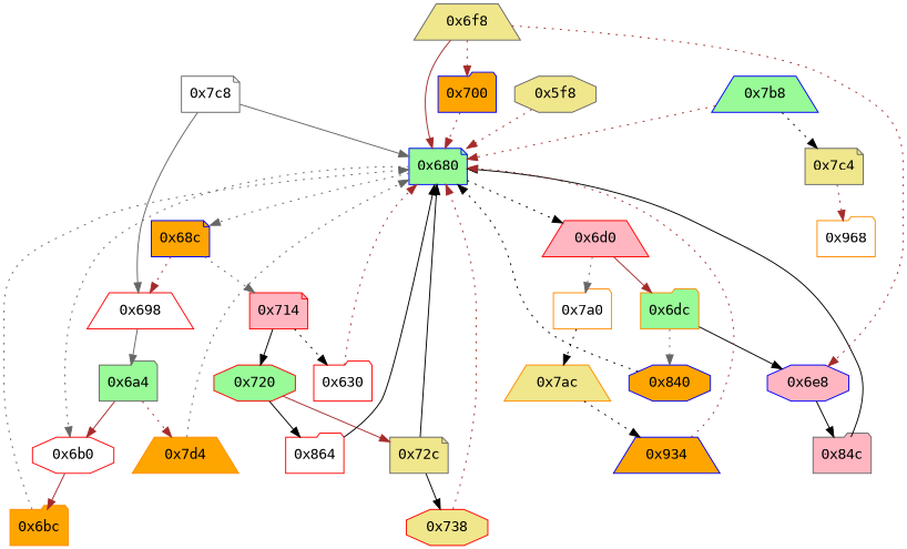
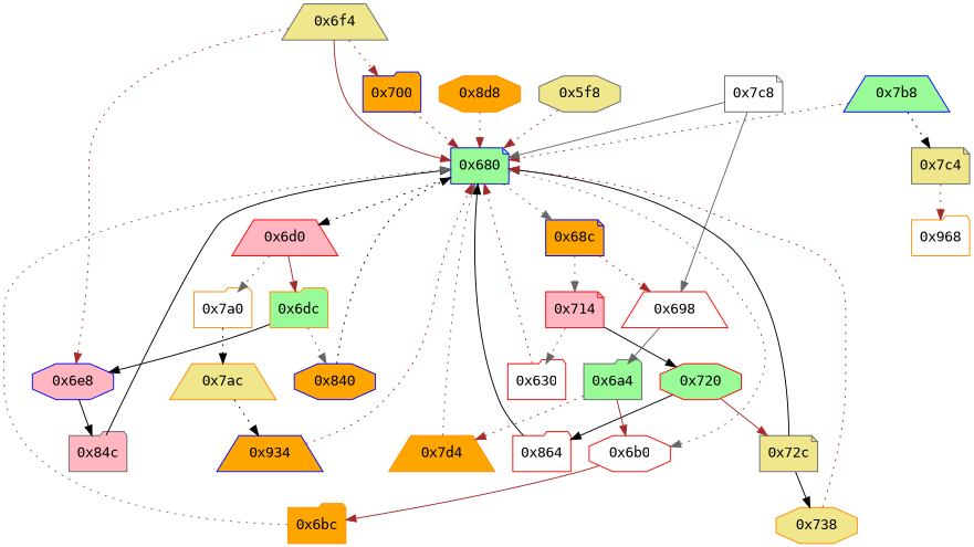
  strict digraph {
    fontname="DejaVu Sans Mono"
    node [color=darkorange fillcolor=orange fontname="DejaVu Sans Mono" opcode="[u'ldr', u'cmp', u'b']" shape=folder style=filled]
    edge [color=brown fontname="DejaVu Sans Mono" style=dotted]
    "0x680" [color=blue fillcolor=palegreen shape=note]
    "0x68c" [color=blue shape=note]
    "0x6d0" [color=red fillcolor=lightpink shape=trapezium]
    "0x6b0" [color=red fillcolor=white shape=octagon]
    "0x714" [color=red fillcolor=lightpink shape=note]
    "0x698" [color=red fillcolor=white shape=trapezium]
    "0x6dc" [fillcolor=palegreen]
    "0x7a0" [fillcolor=white]
    "0x720" [color=red fillcolor=palegreen shape=octagon]
    "0x630" [color=red fillcolor=white opcode="[u'ldr', u'ldr', u'ldr', u'ldr', u'ldr', u'ldr', u'ldr', u'ldr', u'ldr', u'ldr', u'ldr', u'ldr', u'ldr', u'ldr', u'ldr', u'ldr', u'ldr', u'ldr', u'ldr', u'mov']"]
    "0x6a4" [color=gray40 fillcolor=palegreen]
    "0x840" [color=blue opcode="[u'ldr', u'mov', u'b']" shape=octagon]
    "0x6e8" [color=blue fillcolor=lightpink shape=octagon]
    "0x7ac" [fillcolor=khaki shape=trapezium]
    "0x84c" [color=gray40 fillcolor=lightpink opcode="[u'ldrb', u'ldr', u'ldr', u'cmp', u'mov', u'b']"]
-   "0x6f4" [color=gray40 fillcolor=khaki shape=trapezium label="0x6f8"]
+   "0x6f4" [color=gray40 fillcolor=khaki shape=trapezium]
    "0x700" [color=blue opcode="[u'ldr', u'ldr', u'mov', u'mul', u'b']"]
    "0x7d4" [opcode="[u'ldr', u'ldr', u'mov', u'add', u'str', u'ldr', u'ldr', u'ldr', u'sub', u'mul', u'mvn', u'eor', u'and', u'ldr', u'mov', u'ldr', u'cmp', u'mov', u'cmp', u'mov', u'mov', u'cmp', u'mov', u'mov', u'teq', u'mov', u'b']" shape=trapezium]
    "0x6bc" [opcode="[u'ldr', u'ldr', u'mov', u'add', u'b']"]
    "0x934" [color=blue opcode="[u'ldr', u'str', u'str', u'ldr', u'ldrb', u'str', u'ldr', u'ldr', u'ldr', u'ldr', u'cmp', u'mov', u'b']" shape=trapezium]
+   "0x8d8" [opcode="[u'ldr', u'mvn', u'mov', u'ldr', u'rsb', u'mvn', u'mul', u'mvn', u'ldr', u'orr', u'cmn', u'mov', u'ldr', u'cmp', u'mov', u'mov', u'mov', u'cmn', u'mov', u'mov', u'teq', u'mov', u'b']" shape=octagon]
    "0x7b8" [color=blue fillcolor=palegreen shape=trapezium]
    "0x7c4" [color=gray40 fillcolor=khaki opcode="[u'b']" shape=note]
    "0x864" [color=red fillcolor=white opcode="[u'ldr', u'ldr', u'cmp', u'mov', u'mov', u'strb', u'ldr', u'ldr', u'rsb', u'mvn', u'mul', u'ldr', u'mvn', u'ldr', u'mov', u'eor', u'and', u'mov', u'mov', u'cmp', u'mov', u'teq', u'mov', u'mov', u'cmp', u'mov', u'cmp', u'mov', u'b']"]
    "0x7c8" [color=gray40 fillcolor=white opcode="[u'ldr', u'mov', u'b']" shape=note]
    "0x968" [fillcolor=white opcode="[u'ldr', u'ldr', u'add', u'bl', u'mov', u'sub', u'pop']"]
    "0x72c" [color=gray40 fillcolor=khaki shape=note]
-   "0x738" [color=red fillcolor=khaki opcode="[u'ldr', u'ldr', u'ldr', u'sub', u'sub', u'add', u'mul', u'mvn', u'mov', u'eor', u'and', u'ldr', u'mov', u'ldr', u'mov', u'cmp', u'mov', u'teq', u'mov', u'mov', u'cmp', u'mov', u'mov', u'cmp', u'mov', u'b']" shape=octagon]
+   "0x738" [fillcolor=khaki opcode="[u'ldr', u'ldr', u'ldr', u'sub', u'sub', u'add', u'mul', u'mvn', u'mov', u'eor', u'and', u'ldr', u'mov', u'ldr', u'mov', u'cmp', u'mov', u'teq', u'mov', u'mov', u'cmp', u'mov', u'mov', u'cmp', u'mov', u'b']" shape=octagon]
    "0x5f8" [color=gray40 fillcolor=khaki opcode="[u'push', u'add', u'sub', u'str', u'mov', u'mov', u'ldr', u'ldr', u'ldr', u'ldr', u'ldr', u'ldr', u'str', u'b']" shape=octagon]
    "0x680" -> "0x68c" [color=gray40]
    "0x680" -> "0x6d0" [color=black]
    "0x680" -> "0x6b0" [color=gray40]
    "0x68c" -> "0x714" [color=gray40]
    "0x68c" -> "0x698"
    "0x6d0" -> "0x6dc" [style=solid]
    "0x6d0" -> "0x7a0" [color=gray40]
    "0x6b0" -> "0x6bc" [style=solid]
    "0x714" -> "0x720" [color=black style=solid]
-   "0x714" -> "0x630" [color=black]
+   "0x714" -> "0x630" [color=gray40]
    "0x698" -> "0x6a4" [color=gray40 style=solid]
    "0x6dc" -> "0x840" [color=gray40]
    "0x6dc" -> "0x6e8" [color=black style=solid]
    "0x7a0" -> "0x7ac" [color=black]
    "0x720" -> "0x864" [color=black style=solid]
    "0x720" -> "0x72c" [style=solid]
    "0x630" -> "0x680"
    "0x6a4" -> "0x6b0" [style=solid]
    "0x6a4" -> "0x7d4"
    "0x840" -> "0x680" [color=black]
    "0x6e8" -> "0x84c" [color=black style=solid]
    "0x7ac" -> "0x934" [color=black]
    "0x84c" -> "0x680" [color=black style=solid]
    "0x6f4" -> "0x680" [style=solid]
    "0x6f4" -> "0x6e8"
    "0x6f4" -> "0x700"
    "0x700" -> "0x680"
    "0x7d4" -> "0x680" [color=gray40]
    "0x6bc" -> "0x680" [color=gray40]
    "0x934" -> "0x680"
+   "0x8d8" -> "0x680"
    "0x7b8" -> "0x680"
    "0x7b8" -> "0x7c4" [color=black]
    "0x7c4" -> "0x968"
    "0x864" -> "0x680" [color=black style=solid]
    "0x7c8" -> "0x680" [color=gray40 style=solid]
    "0x7c8" -> "0x698" [color=gray40 style=solid]
    "0x72c" -> "0x680" [color=black style=solid]
    "0x72c" -> "0x738" [color=black style=solid]
    "0x738" -> "0x680"
    "0x5f8" -> "0x680"
  }
